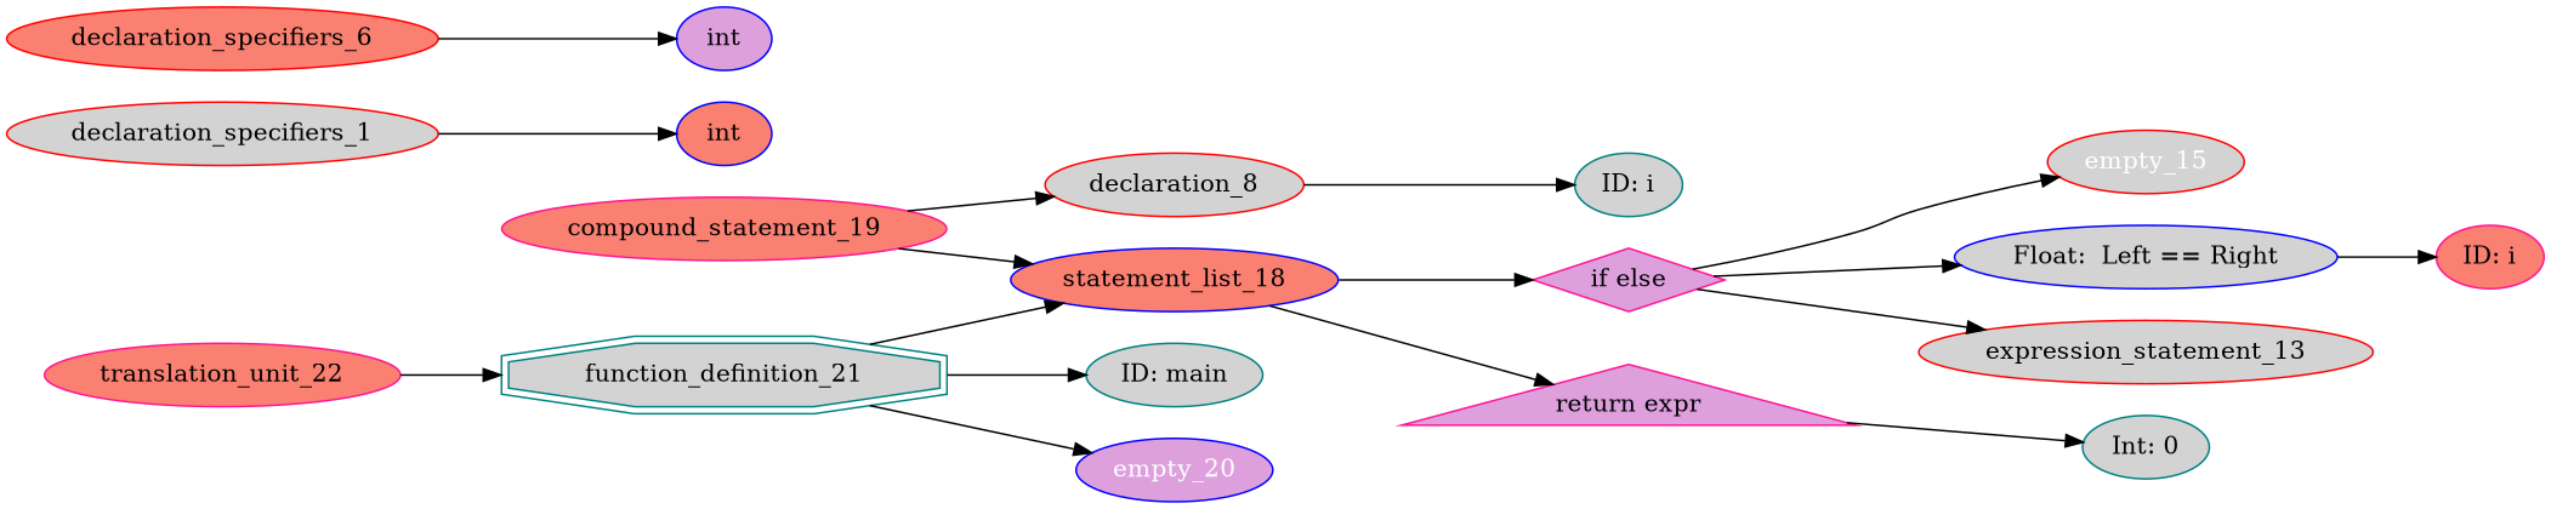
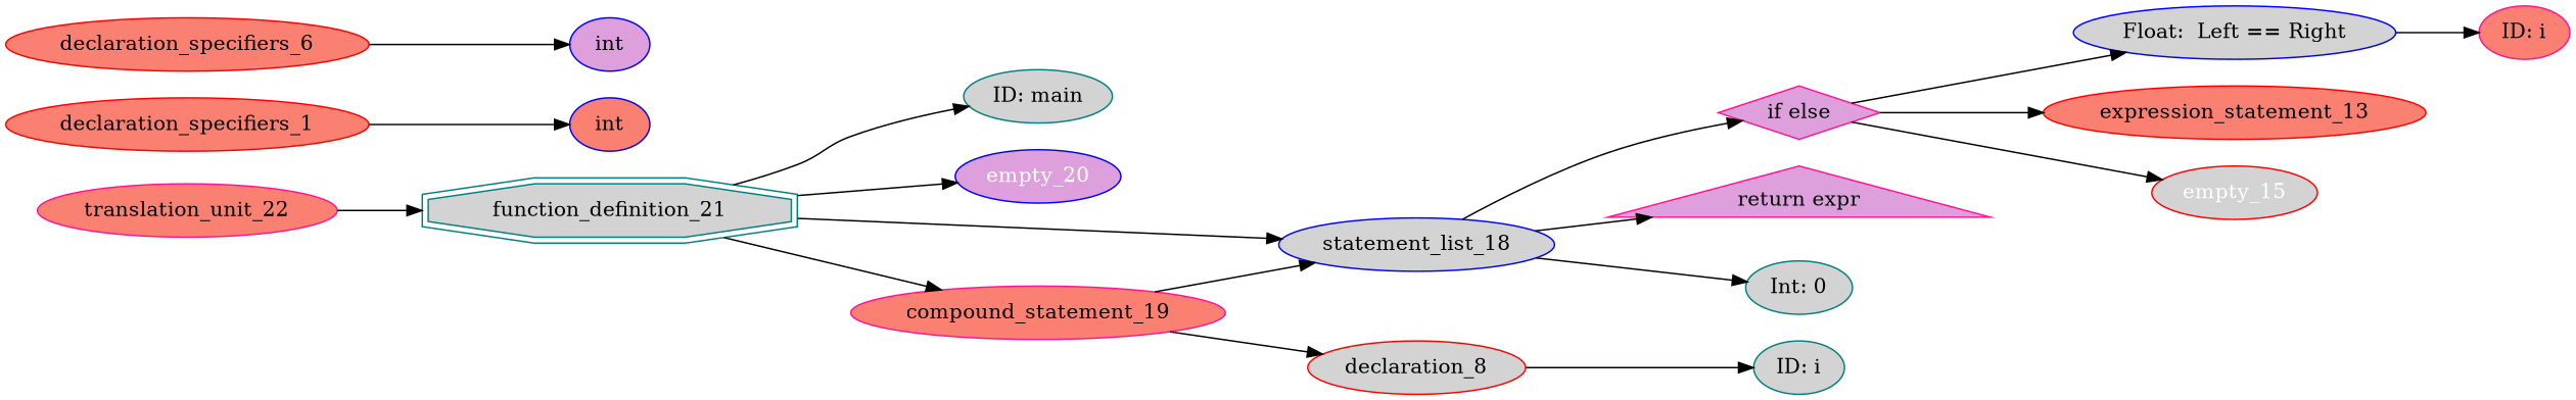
  digraph {
    rankdir=LR
    node [color=blue fillcolor=lightgrey style=filled]
    function_definition_21 [color=teal shape=doubleoctagon]
    n2 [color=teal label="ID: main"]
    empty_20 [fillcolor=plum fontcolor=white]
    compound_statement_19 [color=deeppink fillcolor=salmon]
-   statement_list_18 [fillcolor=salmon]
+   statement_list_18
    translation_unit_22 [color=deeppink fillcolor=salmon]
-   n7 [color=red label=declaration_specifiers_1]
+   n7 [color=red fillcolor=salmon label=declaration_specifiers_1]
    n8 [fillcolor=salmon label=int]
    n9 [color=red label=declaration_8]
    n10 [color=teal label="ID: i"]
    n11 [color=deeppink fillcolor=plum label="if else" shape=diamond]
    n12 [color=deeppink fillcolor=plum label="return expr" shape=triangle]
    n13 [color=red fillcolor=salmon label=declaration_specifiers_6]
    n14 [fillcolor=plum label=int]
    n15 [label="Float:  Left == Right"]
-   expression_statement_13 [color=red]
+   expression_statement_13 [color=red fillcolor=salmon]
    empty_15 [color=red fontcolor=white]
    n18 [color=teal label="Int: 0"]
    n19 [color=deeppink fillcolor=salmon label="ID: i"]
    function_definition_21 -> n2
    function_definition_21 -> empty_20
+   function_definition_21 -> compound_statement_19
    function_definition_21 -> statement_list_18
    compound_statement_19 -> statement_list_18
    compound_statement_19 -> n9
    statement_list_18 -> n11
    statement_list_18 -> n12
    translation_unit_22 -> function_definition_21
    n7 -> n8
    n9 -> n10
    n11 -> n15
    n11 -> expression_statement_13
    n11 -> empty_15
-   n12 -> n18
+   statement_list_18 -> n18
    n13 -> n14
    n15 -> n19
  }
